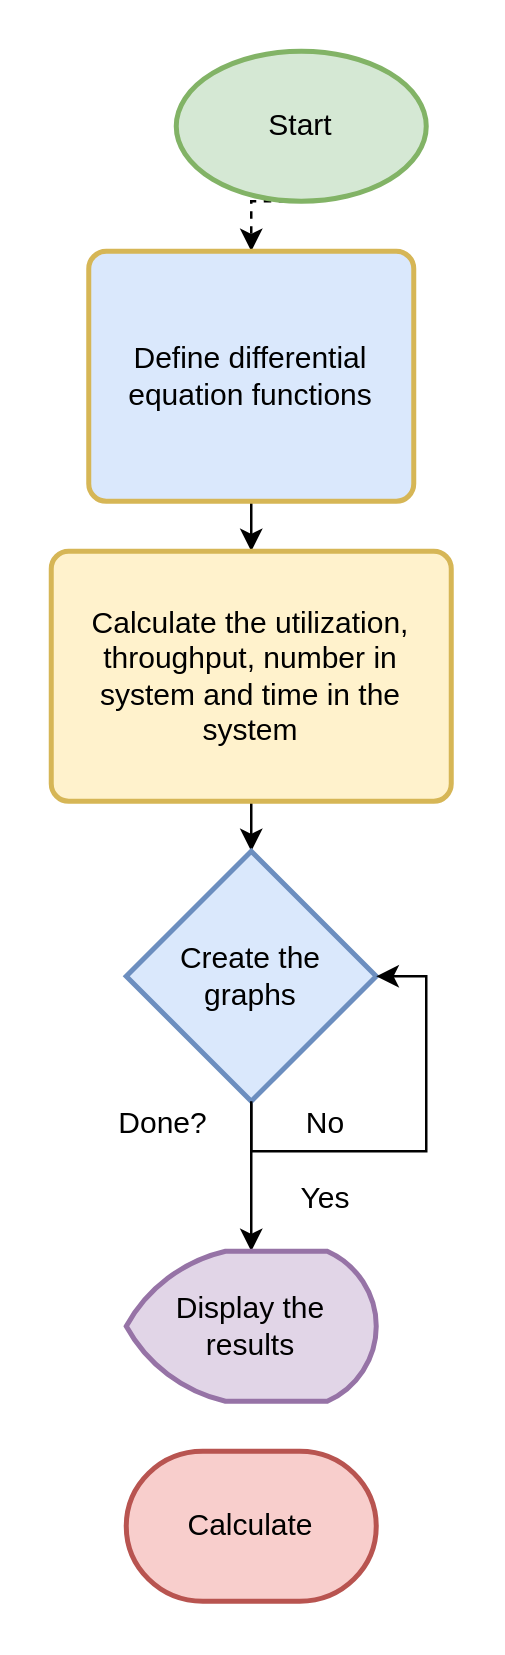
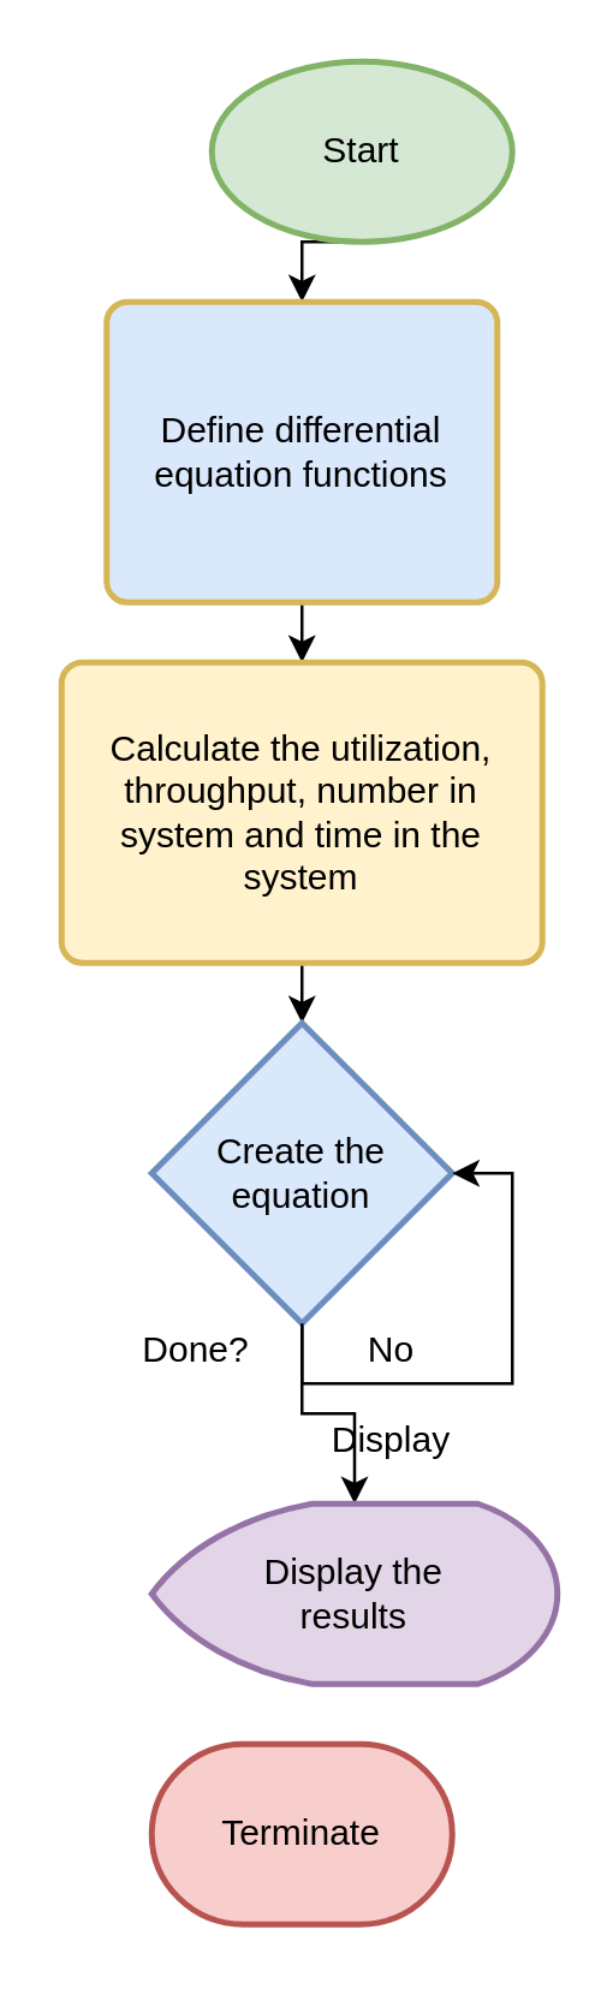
  <mxCell id="0" />
  <mxCell id="1" parent="0" />
- <mxCell id="2" style="edgeStyle=orthogonalEdgeStyle;rounded=0;orthogonalLoop=1;jettySize=auto;html=1;exitX=0.5;exitY=1;exitDx=0;exitDy=0;exitPerimeter=0;entryX=0.5;entryY=0;entryDx=0;entryDy=0;dashed=1;" edge="1" parent="1" source="3" target="5"><mxGeometry relative="1" as="geometry" /></mxCell>
+ <mxCell id="2" style="edgeStyle=orthogonalEdgeStyle;rounded=0;orthogonalLoop=1;jettySize=auto;html=1;exitX=0.5;exitY=1;exitDx=0;exitDy=0;exitPerimeter=0;entryX=0.5;entryY=0;entryDx=0;entryDy=0;" edge="1" parent="1" source="3" target="5"><mxGeometry relative="1" as="geometry" /></mxCell>
  <mxCell id="3" value="Start" style="strokeWidth=2;html=1;shape=mxgraph.flowchart.start_1;whiteSpace=wrap;fillColor=#d5e8d4;strokeColor=#82b366;" vertex="1" parent="1"><mxGeometry x="70" y="20" width="100" height="60" as="geometry" /></mxCell>
  <mxCell id="4" style="edgeStyle=orthogonalEdgeStyle;rounded=0;orthogonalLoop=1;jettySize=auto;html=1;exitX=0.5;exitY=1;exitDx=0;exitDy=0;entryX=0.5;entryY=0;entryDx=0;entryDy=0;" edge="1" parent="1" source="5" target="7"><mxGeometry relative="1" as="geometry" /></mxCell>
  <mxCell id="5" value="Define differential equation functions" style="rounded=1;whiteSpace=wrap;html=1;absoluteArcSize=1;arcSize=14;strokeWidth=2;fillColor=#dae8fc;strokeColor=#d6b656;" vertex="1" parent="1"><mxGeometry x="35" y="100" width="130" height="100" as="geometry" /></mxCell>
  <mxCell id="6" style="edgeStyle=orthogonalEdgeStyle;rounded=0;orthogonalLoop=1;jettySize=auto;html=1;exitX=0.5;exitY=1;exitDx=0;exitDy=0;entryX=0.5;entryY=0;entryDx=0;entryDy=0;entryPerimeter=0;" edge="1" parent="1" source="7" target="9"><mxGeometry relative="1" as="geometry" /></mxCell>
  <mxCell id="7" value="Calculate the utilization, throughput, number in system and time in the system" style="rounded=1;whiteSpace=wrap;html=1;absoluteArcSize=1;arcSize=14;strokeWidth=2;fillColor=#fff2cc;strokeColor=#d6b656;" vertex="1" parent="1"><mxGeometry x="20" y="220" width="160" height="100" as="geometry" /></mxCell>
  <mxCell id="8" style="edgeStyle=orthogonalEdgeStyle;rounded=0;orthogonalLoop=1;jettySize=auto;html=1;exitX=0.5;exitY=1;exitDx=0;exitDy=0;exitPerimeter=0;entryX=0.5;entryY=0;entryDx=0;entryDy=0;entryPerimeter=0;" edge="1" parent="1" source="9" target="14"><mxGeometry relative="1" as="geometry" /></mxCell>
- <mxCell id="9" value="Create the&lt;br&gt;graphs" style="strokeWidth=2;html=1;shape=mxgraph.flowchart.decision;whiteSpace=wrap;fillColor=#dae8fc;strokeColor=#6c8ebf;" vertex="1" parent="1"><mxGeometry x="50" y="340" width="100" height="100" as="geometry" /></mxCell>
+ <mxCell id="9" value="Create the&lt;br&gt;equation" style="strokeWidth=2;html=1;shape=mxgraph.flowchart.decision;whiteSpace=wrap;fillColor=#dae8fc;strokeColor=#6c8ebf;" vertex="1" parent="1"><mxGeometry x="50" y="340" width="100" height="100" as="geometry" /></mxCell>
  <mxCell id="10" style="edgeStyle=orthogonalEdgeStyle;rounded=0;orthogonalLoop=1;jettySize=auto;html=1;exitX=0.5;exitY=1;exitDx=0;exitDy=0;exitPerimeter=0;entryX=1;entryY=0.5;entryDx=0;entryDy=0;entryPerimeter=0;" edge="1" parent="1" source="9" target="9"><mxGeometry relative="1" as="geometry" /></mxCell>
  <mxCell id="11" value="No" style="text;html=1;strokeColor=none;fillColor=none;align=center;verticalAlign=middle;whiteSpace=wrap;rounded=0;" vertex="1" parent="1"><mxGeometry x="100" y="434" width="60" height="30" as="geometry" /></mxCell>
  <mxCell id="12" value="Done?" style="text;html=1;strokeColor=none;fillColor=none;align=center;verticalAlign=middle;whiteSpace=wrap;rounded=0;" vertex="1" parent="1"><mxGeometry x="35" y="434" width="60" height="30" as="geometry" /></mxCell>
- <mxCell id="13" value="Yes" style="text;html=1;strokeColor=none;fillColor=none;align=center;verticalAlign=middle;whiteSpace=wrap;rounded=0;" vertex="1" parent="1"><mxGeometry x="100" y="464" width="60" height="30" as="geometry" /></mxCell>
- <mxCell id="14" value="Display the&lt;br&gt;results" style="strokeWidth=2;html=1;shape=mxgraph.flowchart.display;whiteSpace=wrap;fillColor=#e1d5e7;strokeColor=#9673a6;" vertex="1" parent="1"><mxGeometry x="50" y="500" width="100" height="60" as="geometry" /></mxCell>
- <mxCell id="15" value="Calculate" style="strokeWidth=2;html=1;shape=mxgraph.flowchart.terminator;whiteSpace=wrap;fillColor=#f8cecc;strokeColor=#b85450;" vertex="1" parent="1"><mxGeometry x="50" y="580" width="100" height="60" as="geometry" /></mxCell>
+ <mxCell id="13" value="Display" style="text;html=1;strokeColor=none;fillColor=none;align=center;verticalAlign=middle;whiteSpace=wrap;rounded=0;" vertex="1" parent="1"><mxGeometry x="100" y="464" width="60" height="30" as="geometry" /></mxCell>
+ <mxCell id="14" value="Display the&lt;br&gt;results" style="strokeWidth=2;html=1;shape=mxgraph.flowchart.display;whiteSpace=wrap;fillColor=#e1d5e7;strokeColor=#9673a6;" vertex="1" parent="1"><mxGeometry x="50" y="500" width="135" height="60" as="geometry" /></mxCell>
+ <mxCell id="15" value="Terminate" style="strokeWidth=2;html=1;shape=mxgraph.flowchart.terminator;whiteSpace=wrap;fillColor=#f8cecc;strokeColor=#b85450;" vertex="1" parent="1"><mxGeometry x="50" y="580" width="100" height="60" as="geometry" /></mxCell>
